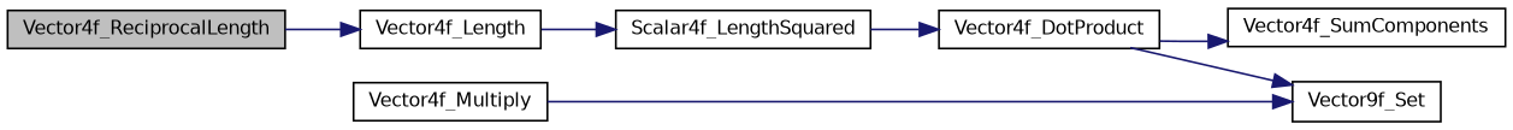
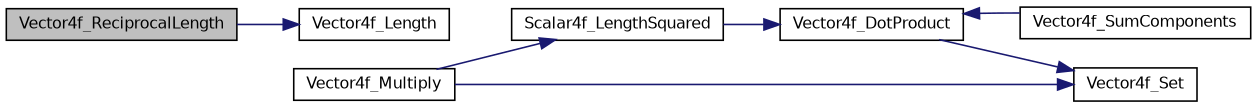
  digraph {
    rankdir=LR
    node [color=black fillcolor=white fontname=Helvetica fontsize=10 shape=record style=filled]
    edge [color=midnightblue fontname=Helvetica fontsize=10 labelfontname=Helvetica labelfontsize=10 style=solid]
    n1 [fillcolor=grey75 fontcolor=black height=0.2 label=Vector4f_ReciprocalLength width=0.4]
    n2 [height=0.2 label=Vector4f_Length width=0.4]
    n3 [height=0.2 label=Scalar4f_LengthSquared width=0.4]
    n4 [height=0.2 label=Vector4f_DotProduct width=0.4]
    n5 [height=0.2 label=Vector4f_SumComponents width=0.4]
-   n6 [height=0.2 label=Vector9f_Set width=0.4]
+   n6 [height=0.2 label=Vector4f_Set width=0.4]
    n7 [height=0.2 label=Vector4f_Multiply width=0.4]
    n1 -> n2
-   n2 -> n3
+   n7 -> n3
    n3 -> n4
-   n4 -> n5
+   n5 -> n4
    n4 -> n6
    n7 -> n6
  }
